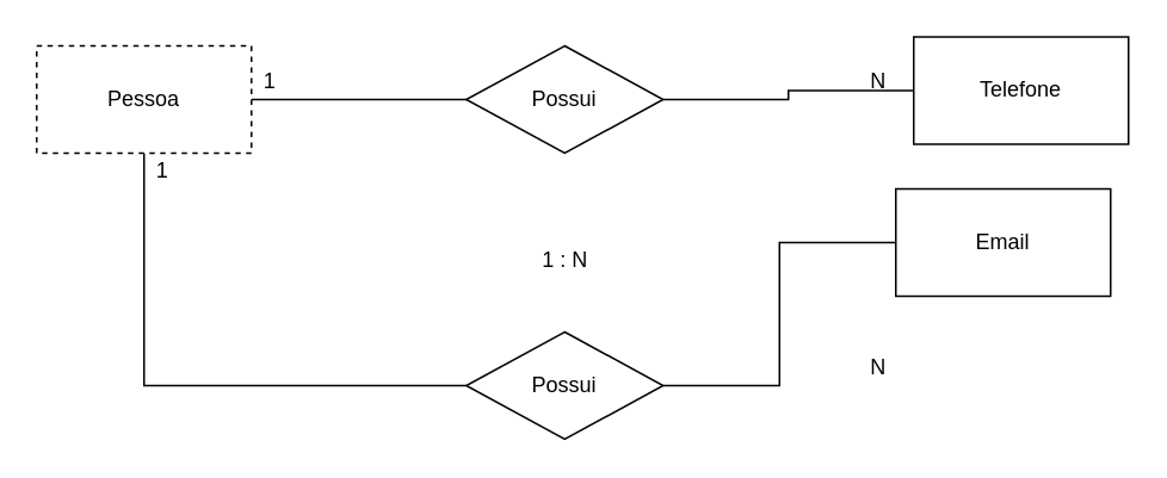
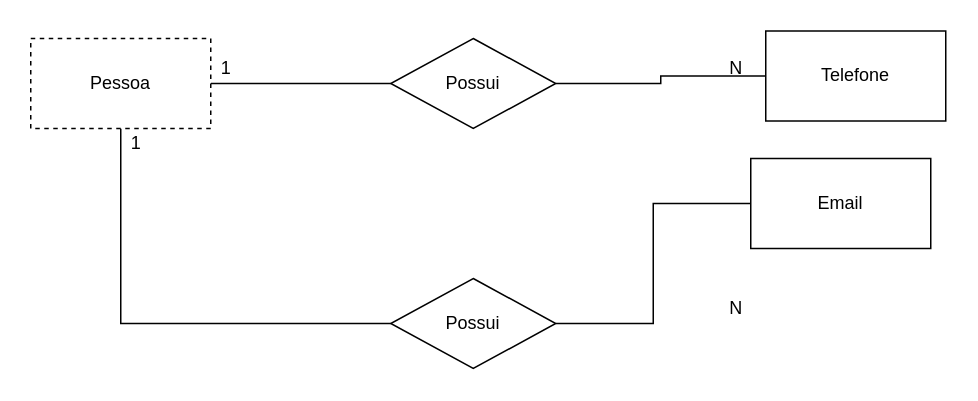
  <mxCell id="0" />
  <mxCell id="1" parent="0" />
  <mxCell id="2" style="edgeStyle=orthogonalEdgeStyle;rounded=0;orthogonalLoop=1;jettySize=auto;html=1;entryX=0;entryY=0.5;entryDx=0;entryDy=0;endArrow=none;endFill=0;" edge="1" parent="1" source="4" target="6"><mxGeometry relative="1" as="geometry" /></mxCell>
  <mxCell id="3" style="edgeStyle=orthogonalEdgeStyle;rounded=0;orthogonalLoop=1;jettySize=auto;html=1;entryX=0;entryY=0.5;entryDx=0;entryDy=0;endArrow=none;endFill=0;" edge="1" parent="1" source="4" target="12"><mxGeometry relative="1" as="geometry"><Array as="points"><mxPoint x="80" y="215" /></Array></mxGeometry></mxCell>
  <mxCell id="4" value="Pessoa" style="rounded=0;whiteSpace=wrap;html=1;dashed=1;" vertex="1" parent="1"><mxGeometry x="20" y="25" width="120" height="60" as="geometry" /></mxCell>
  <mxCell id="5" style="edgeStyle=orthogonalEdgeStyle;rounded=0;orthogonalLoop=1;jettySize=auto;html=1;entryX=0;entryY=0.5;entryDx=0;entryDy=0;endArrow=none;endFill=0;" edge="1" parent="1" source="6" target="7"><mxGeometry relative="1" as="geometry" /></mxCell>
  <mxCell id="6" value="Possui" style="rhombus;whiteSpace=wrap;html=1;" vertex="1" parent="1"><mxGeometry x="260" y="25" width="110" height="60" as="geometry" /></mxCell>
  <mxCell id="7" value="Telefone" style="rounded=0;whiteSpace=wrap;html=1;" vertex="1" parent="1"><mxGeometry x="510" y="20" width="120" height="60" as="geometry" /></mxCell>
  <mxCell id="8" value="1" style="text;html=1;align=center;verticalAlign=middle;resizable=0;points=[];autosize=1;strokeColor=none;" vertex="1" parent="1"><mxGeometry x="140" y="35" width="20" height="20" as="geometry" /></mxCell>
  <mxCell id="9" value="N" style="text;html=1;align=center;verticalAlign=middle;resizable=0;points=[];autosize=1;strokeColor=none;" vertex="1" parent="1"><mxGeometry x="480" y="195" width="20" height="20" as="geometry" /></mxCell>
- <mxCell id="10" value="1 : N" style="text;html=1;align=center;verticalAlign=middle;resizable=0;points=[];autosize=1;strokeColor=none;" vertex="1" parent="1"><mxGeometry x="295" y="135" width="40" height="20" as="geometry" /></mxCell>
  <mxCell id="11" style="edgeStyle=orthogonalEdgeStyle;rounded=0;orthogonalLoop=1;jettySize=auto;html=1;entryX=0;entryY=0.5;entryDx=0;entryDy=0;endArrow=none;endFill=0;" edge="1" parent="1" source="12" target="13"><mxGeometry relative="1" as="geometry" /></mxCell>
  <mxCell id="12" value="Possui" style="rhombus;whiteSpace=wrap;html=1;" vertex="1" parent="1"><mxGeometry x="260" y="185" width="110" height="60" as="geometry" /></mxCell>
  <mxCell id="13" value="Email" style="rounded=0;whiteSpace=wrap;html=1;" vertex="1" parent="1"><mxGeometry x="500" y="105" width="120" height="60" as="geometry" /></mxCell>
  <mxCell id="14" value="N" style="text;html=1;align=center;verticalAlign=middle;resizable=0;points=[];autosize=1;strokeColor=none;" vertex="1" parent="1"><mxGeometry x="480" y="35" width="20" height="20" as="geometry" /></mxCell>
  <mxCell id="15" value="1" style="text;html=1;align=center;verticalAlign=middle;resizable=0;points=[];autosize=1;strokeColor=none;" vertex="1" parent="1"><mxGeometry x="80" y="85" width="20" height="20" as="geometry" /></mxCell>
